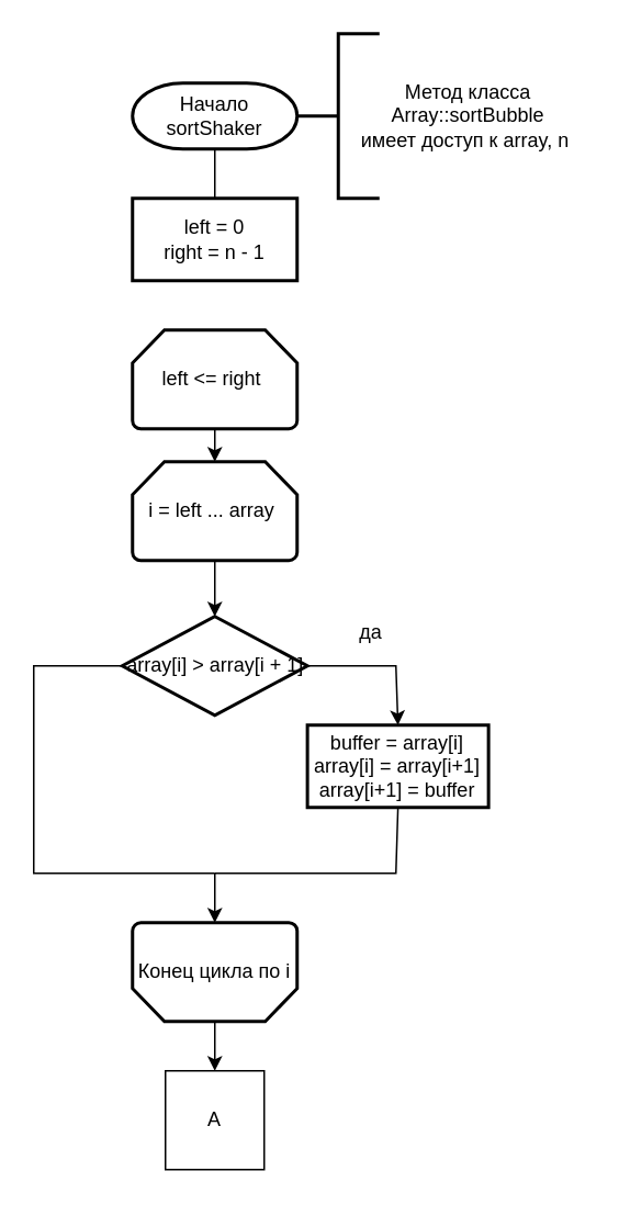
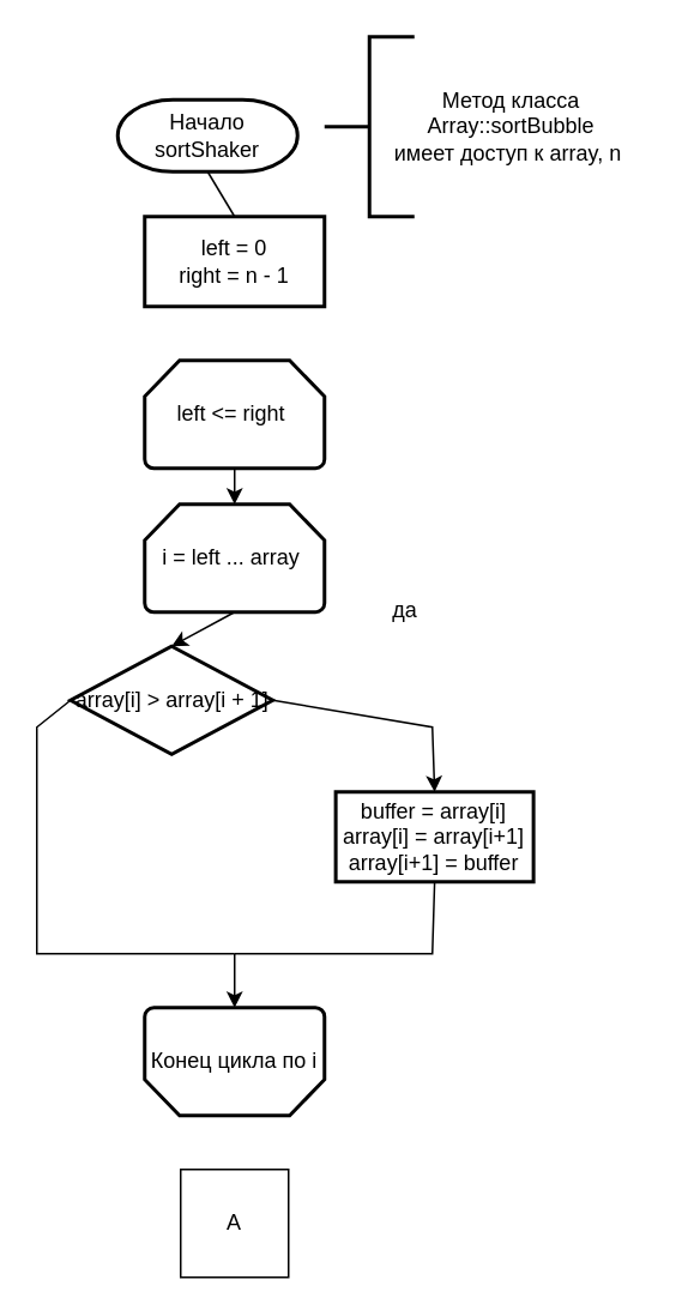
  <mxCell id="0" />
  <mxCell id="1" parent="0" />
- <mxCell id="2" value="Начало sortShaker" style="strokeWidth=2;html=1;shape=mxgraph.flowchart.terminator;whiteSpace=wrap;" parent="1" vertex="1"><mxGeometry x="80" y="50" width="100" height="40" as="geometry" /></mxCell>
+ <mxCell id="2" value="Начало sortShaker" style="strokeWidth=2;html=1;shape=mxgraph.flowchart.terminator;whiteSpace=wrap;" parent="1" vertex="1"><mxGeometry x="65" y="55" width="100" height="40" as="geometry" /></mxCell>
  <mxCell id="3" value="i = left ... array&amp;nbsp;" style="strokeWidth=2;html=1;shape=mxgraph.flowchart.loop_limit;whiteSpace=wrap;" parent="1" vertex="1"><mxGeometry x="80" y="280" width="100" height="60" as="geometry" /></mxCell>
  <mxCell id="4" value="Конец цикла по i" style="strokeWidth=2;html=1;shape=mxgraph.flowchart.loop_limit;whiteSpace=wrap;direction=west;fillColor=none;" parent="1" vertex="1"><mxGeometry x="80" y="560" width="100" height="60" as="geometry" /></mxCell>
- <mxCell id="5" value="array[i] &amp;gt; array[i + 1]" style="strokeWidth=2;html=1;shape=mxgraph.flowchart.decision;whiteSpace=wrap;fillColor=none;" parent="1" vertex="1"><mxGeometry x="73.75" y="374" width="112.5" height="60" as="geometry" /></mxCell>
+ <mxCell id="5" value="array[i] &amp;gt; array[i + 1]" style="strokeWidth=2;html=1;shape=mxgraph.flowchart.decision;whiteSpace=wrap;fillColor=none;" parent="1" vertex="1"><mxGeometry x="38.75" y="359" width="112.5" height="60" as="geometry" /></mxCell>
  <mxCell id="6" value="buffer = array[i]&lt;br&gt;array[i] = array[i+1]&lt;br&gt;array[i+1] = buffer&lt;span style=&quot;color: rgba(0 , 0 , 0 , 0) ; font-family: monospace ; font-size: 0px&quot;&gt;%3CmxGraphModel%3E%3Croot%3E%3CmxCell%20id%3D%220%22%2F%3E%3CmxCell%20id%3D%221%22%20parent%3D%220%22%2F%3E%3CmxCell%20id%3D%222%22%20value%3D%22buffer%20%3D%20array%5Bi%5D%26lt%3Bbr%26gt%3Barray%5Bi%5D%20%3D%20array%5Bj%5D%26lt%3Bbr%26gt%3Barray%5Bj%5D%20%3D%20buffer%22%20style%3D%22rounded%3D0%3BwhiteSpace%3Dwrap%3Bhtml%3D1%3BabsoluteArcSize%3D1%3BarcSize%3D14%3BstrokeWidth%3D2%3BfillColor%3Dnone%3B%22%20vertex%3D%221%22%20parent%3D%221%22%3E%3CmxGeometry%20x%3D%22250%22%20y%3D%22340%22%20width%3D%22100%22%20height%3D%2250%22%20as%3D%22geometry%22%2F%3E%3C%2FmxCell%3E%3C%2Froot%3E%3C%2FmxGraphModel%3E&lt;/span&gt;" style="rounded=0;whiteSpace=wrap;html=1;absoluteArcSize=1;arcSize=14;strokeWidth=2;fillColor=none;" parent="1" vertex="1"><mxGeometry x="186.25" y="440" width="110" height="50" as="geometry" /></mxCell>
  <mxCell id="7" value="" style="endArrow=none;html=1;exitX=0.5;exitY=1;exitDx=0;exitDy=0;exitPerimeter=0;entryX=0.5;entryY=0;entryDx=0;entryDy=0;" parent="1" source="2" target="16" edge="1"><mxGeometry width="50" height="50" relative="1" as="geometry"><mxPoint x="160" y="410" as="sourcePoint" /><mxPoint x="210" y="360" as="targetPoint" /></mxGeometry></mxCell>
  <mxCell id="8" value="" style="endArrow=classic;html=1;exitX=0.5;exitY=1;exitDx=0;exitDy=0;exitPerimeter=0;entryX=0.5;entryY=0;entryDx=0;entryDy=0;entryPerimeter=0;" parent="1" target="5" edge="1"><mxGeometry width="50" height="50" relative="1" as="geometry"><mxPoint x="130" y="340" as="sourcePoint" /><mxPoint x="210" y="180" as="targetPoint" /></mxGeometry></mxCell>
  <mxCell id="9" value="" style="endArrow=classic;html=1;exitX=1;exitY=0.5;exitDx=0;exitDy=0;exitPerimeter=0;rounded=0;entryX=0.5;entryY=0;entryDx=0;entryDy=0;" parent="1" source="5" target="6" edge="1"><mxGeometry width="50" height="50" relative="1" as="geometry"><mxPoint x="160" y="504" as="sourcePoint" /><mxPoint x="240" y="410" as="targetPoint" /><Array as="points"><mxPoint x="240" y="404" /></Array></mxGeometry></mxCell>
  <mxCell id="10" value="" style="endArrow=none;html=1;exitX=0.5;exitY=1;exitDx=0;exitDy=0;rounded=0;endFill=0;" parent="1" source="6" edge="1"><mxGeometry width="50" height="50" relative="1" as="geometry"><mxPoint x="240" y="519" as="sourcePoint" /><mxPoint x="130" y="530" as="targetPoint" /><Array as="points"><mxPoint x="240" y="530" /></Array></mxGeometry></mxCell>
  <mxCell id="11" value="" style="endArrow=none;html=1;exitX=0;exitY=0.5;exitDx=0;exitDy=0;exitPerimeter=0;rounded=0;endFill=0;" parent="1" source="5" edge="1"><mxGeometry width="50" height="50" relative="1" as="geometry"><mxPoint x="160" y="604" as="sourcePoint" /><mxPoint x="130" y="530" as="targetPoint" /><Array as="points"><mxPoint x="20" y="404" /><mxPoint x="20" y="530" /></Array></mxGeometry></mxCell>
  <mxCell id="12" value="" style="endArrow=classic;html=1;entryX=0.5;entryY=1;entryDx=0;entryDy=0;entryPerimeter=0;" parent="1" edge="1"><mxGeometry width="50" height="50" relative="1" as="geometry"><mxPoint x="130" y="530" as="sourcePoint" /><mxPoint x="130" y="560" as="targetPoint" /></mxGeometry></mxCell>
  <mxCell id="13" value="" style="strokeWidth=2;html=1;shape=mxgraph.flowchart.annotation_2;align=left;labelPosition=right;pointerEvents=1;rounded=0;fillColor=none;" parent="1" vertex="1"><mxGeometry x="180" y="20" width="50" height="100" as="geometry" /></mxCell>
- <mxCell id="14" value="да&lt;br&gt;" style="text;html=1;strokeColor=none;fillColor=none;align=center;verticalAlign=middle;whiteSpace=wrap;rounded=0;" parent="1" vertex="1"><mxGeometry x="205" y="374" width="40" height="20" as="geometry" /></mxCell>
+ <mxCell id="14" value="да&lt;br&gt;" style="text;html=1;strokeColor=none;fillColor=none;align=center;verticalAlign=middle;whiteSpace=wrap;rounded=0;" parent="1" vertex="1"><mxGeometry x="205" y="329" width="40" height="20" as="geometry" /></mxCell>
  <mxCell id="15" value="Метод класса Array::sortBubble&lt;br&gt;имеет доступ к array, n&amp;nbsp;" style="text;html=1;strokeColor=none;fillColor=none;align=center;verticalAlign=middle;whiteSpace=wrap;rounded=0;" parent="1" vertex="1"><mxGeometry x="214" y="40" width="140" height="60" as="geometry" /></mxCell>
  <mxCell id="16" value="left = 0&lt;br&gt;right = n - 1" style="rounded=0;whiteSpace=wrap;html=1;absoluteArcSize=1;arcSize=14;strokeWidth=2;fillColor=none;" parent="1" vertex="1"><mxGeometry x="80" y="120" width="100" height="50" as="geometry" /></mxCell>
- <mxCell id="17" value="" style="endArrow=classic;html=1;exitX=0.5;exitY=0;exitDx=0;exitDy=0;exitPerimeter=0;entryX=0.5;entryY=0;entryDx=0;entryDy=0;" parent="1" source="4" edge="1" target="20"><mxGeometry width="50" height="50" relative="1" as="geometry"><mxPoint x="160" y="700" as="sourcePoint" /><mxPoint x="130" y="640" as="targetPoint" /></mxGeometry></mxCell>
  <mxCell id="18" value="" style="endArrow=classic;html=1;exitX=0.5;exitY=1;exitDx=0;exitDy=0;entryX=0.5;entryY=0;entryDx=0;entryDy=0;entryPerimeter=0;" parent="1" target="3" edge="1"><mxGeometry width="50" height="50" relative="1" as="geometry"><mxPoint x="130" y="260" as="sourcePoint" /><mxPoint x="210" y="240" as="targetPoint" /></mxGeometry></mxCell>
  <mxCell id="19" value="left &amp;lt;= right&amp;nbsp;" style="strokeWidth=2;html=1;shape=mxgraph.flowchart.loop_limit;whiteSpace=wrap;" vertex="1" parent="1"><mxGeometry x="80" y="200" width="100" height="60" as="geometry" /></mxCell>
  <mxCell id="20" value="A" style="whiteSpace=wrap;html=1;aspect=fixed;rounded=0;" vertex="1" parent="1"><mxGeometry x="100" y="650" width="60" height="60" as="geometry" /></mxCell>
